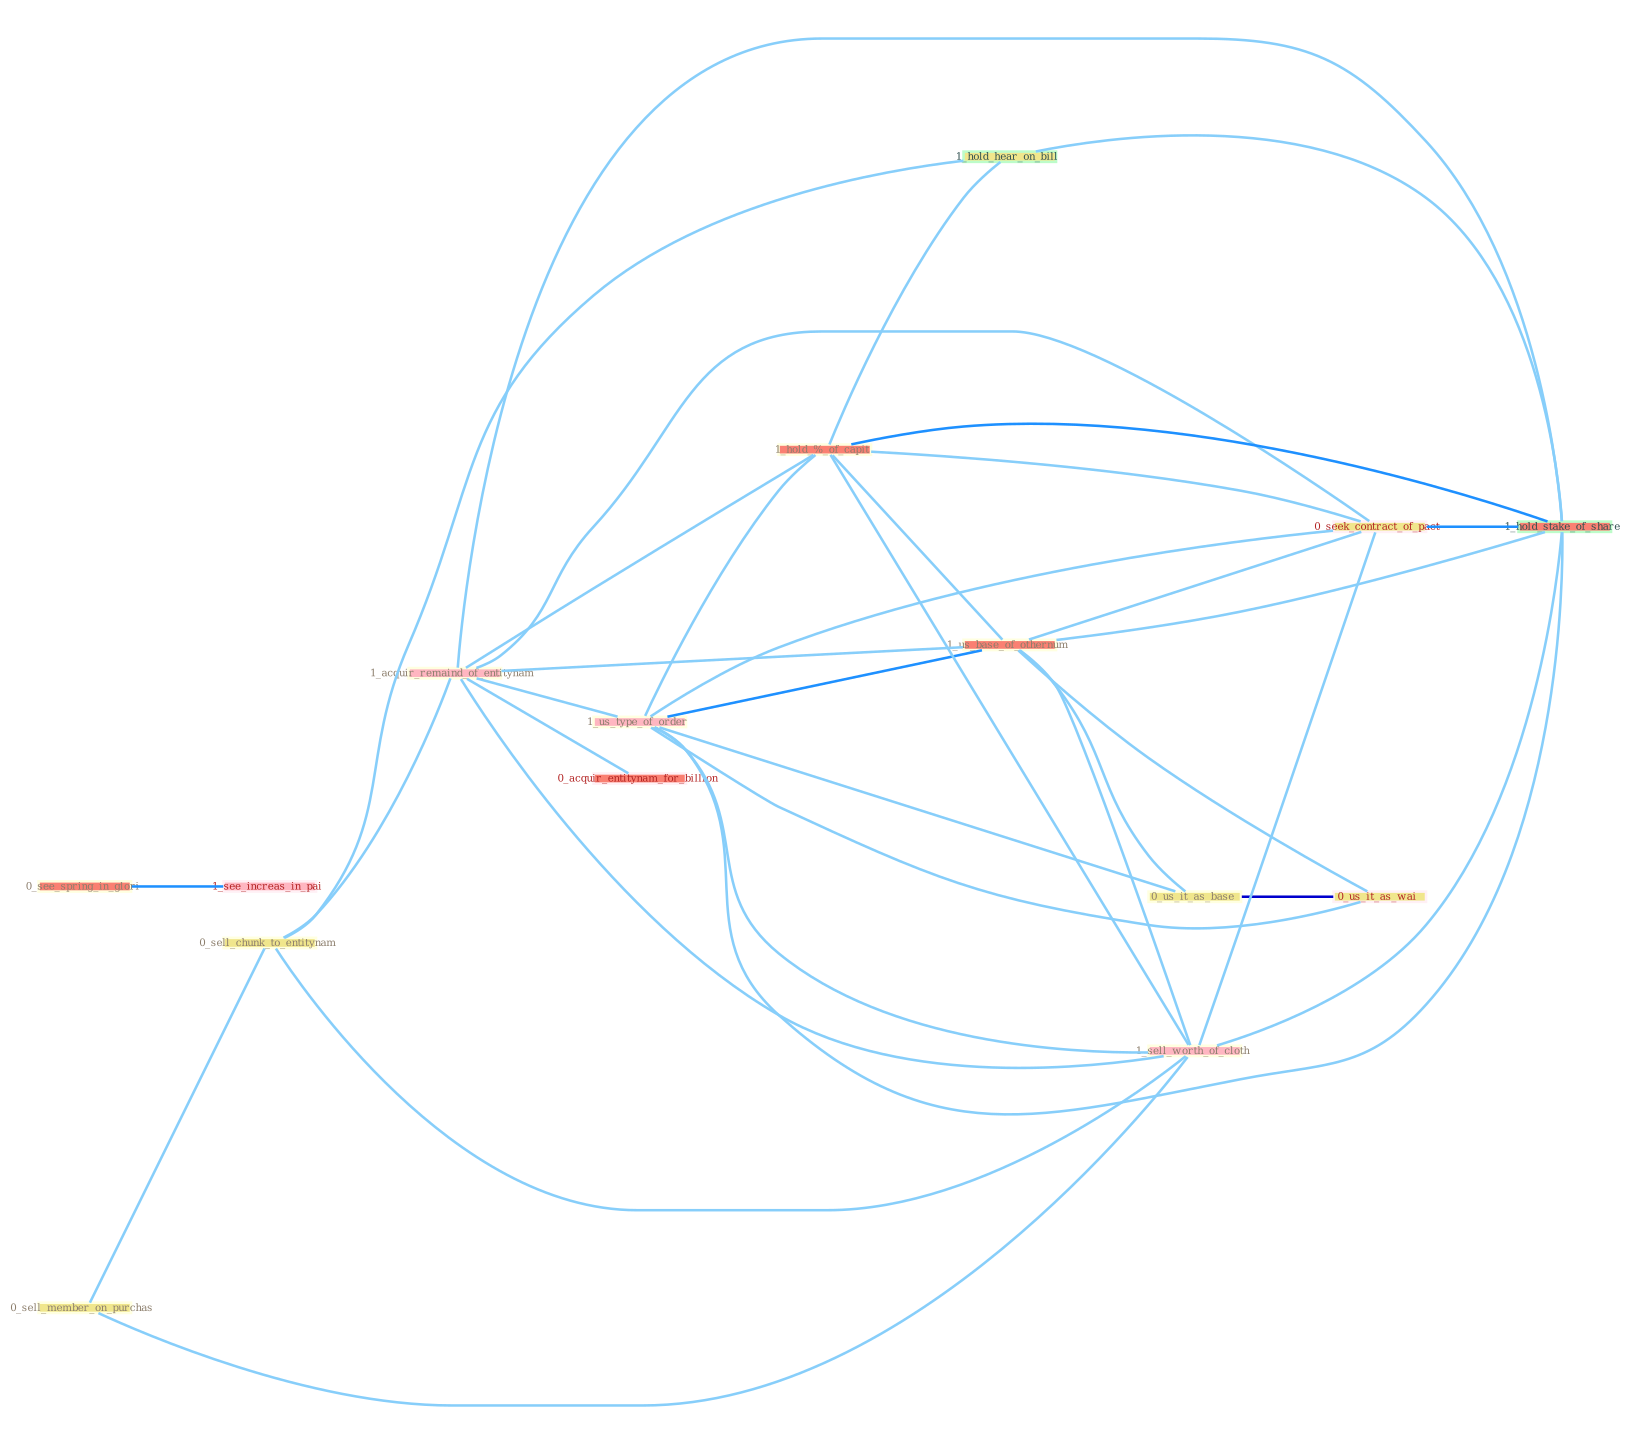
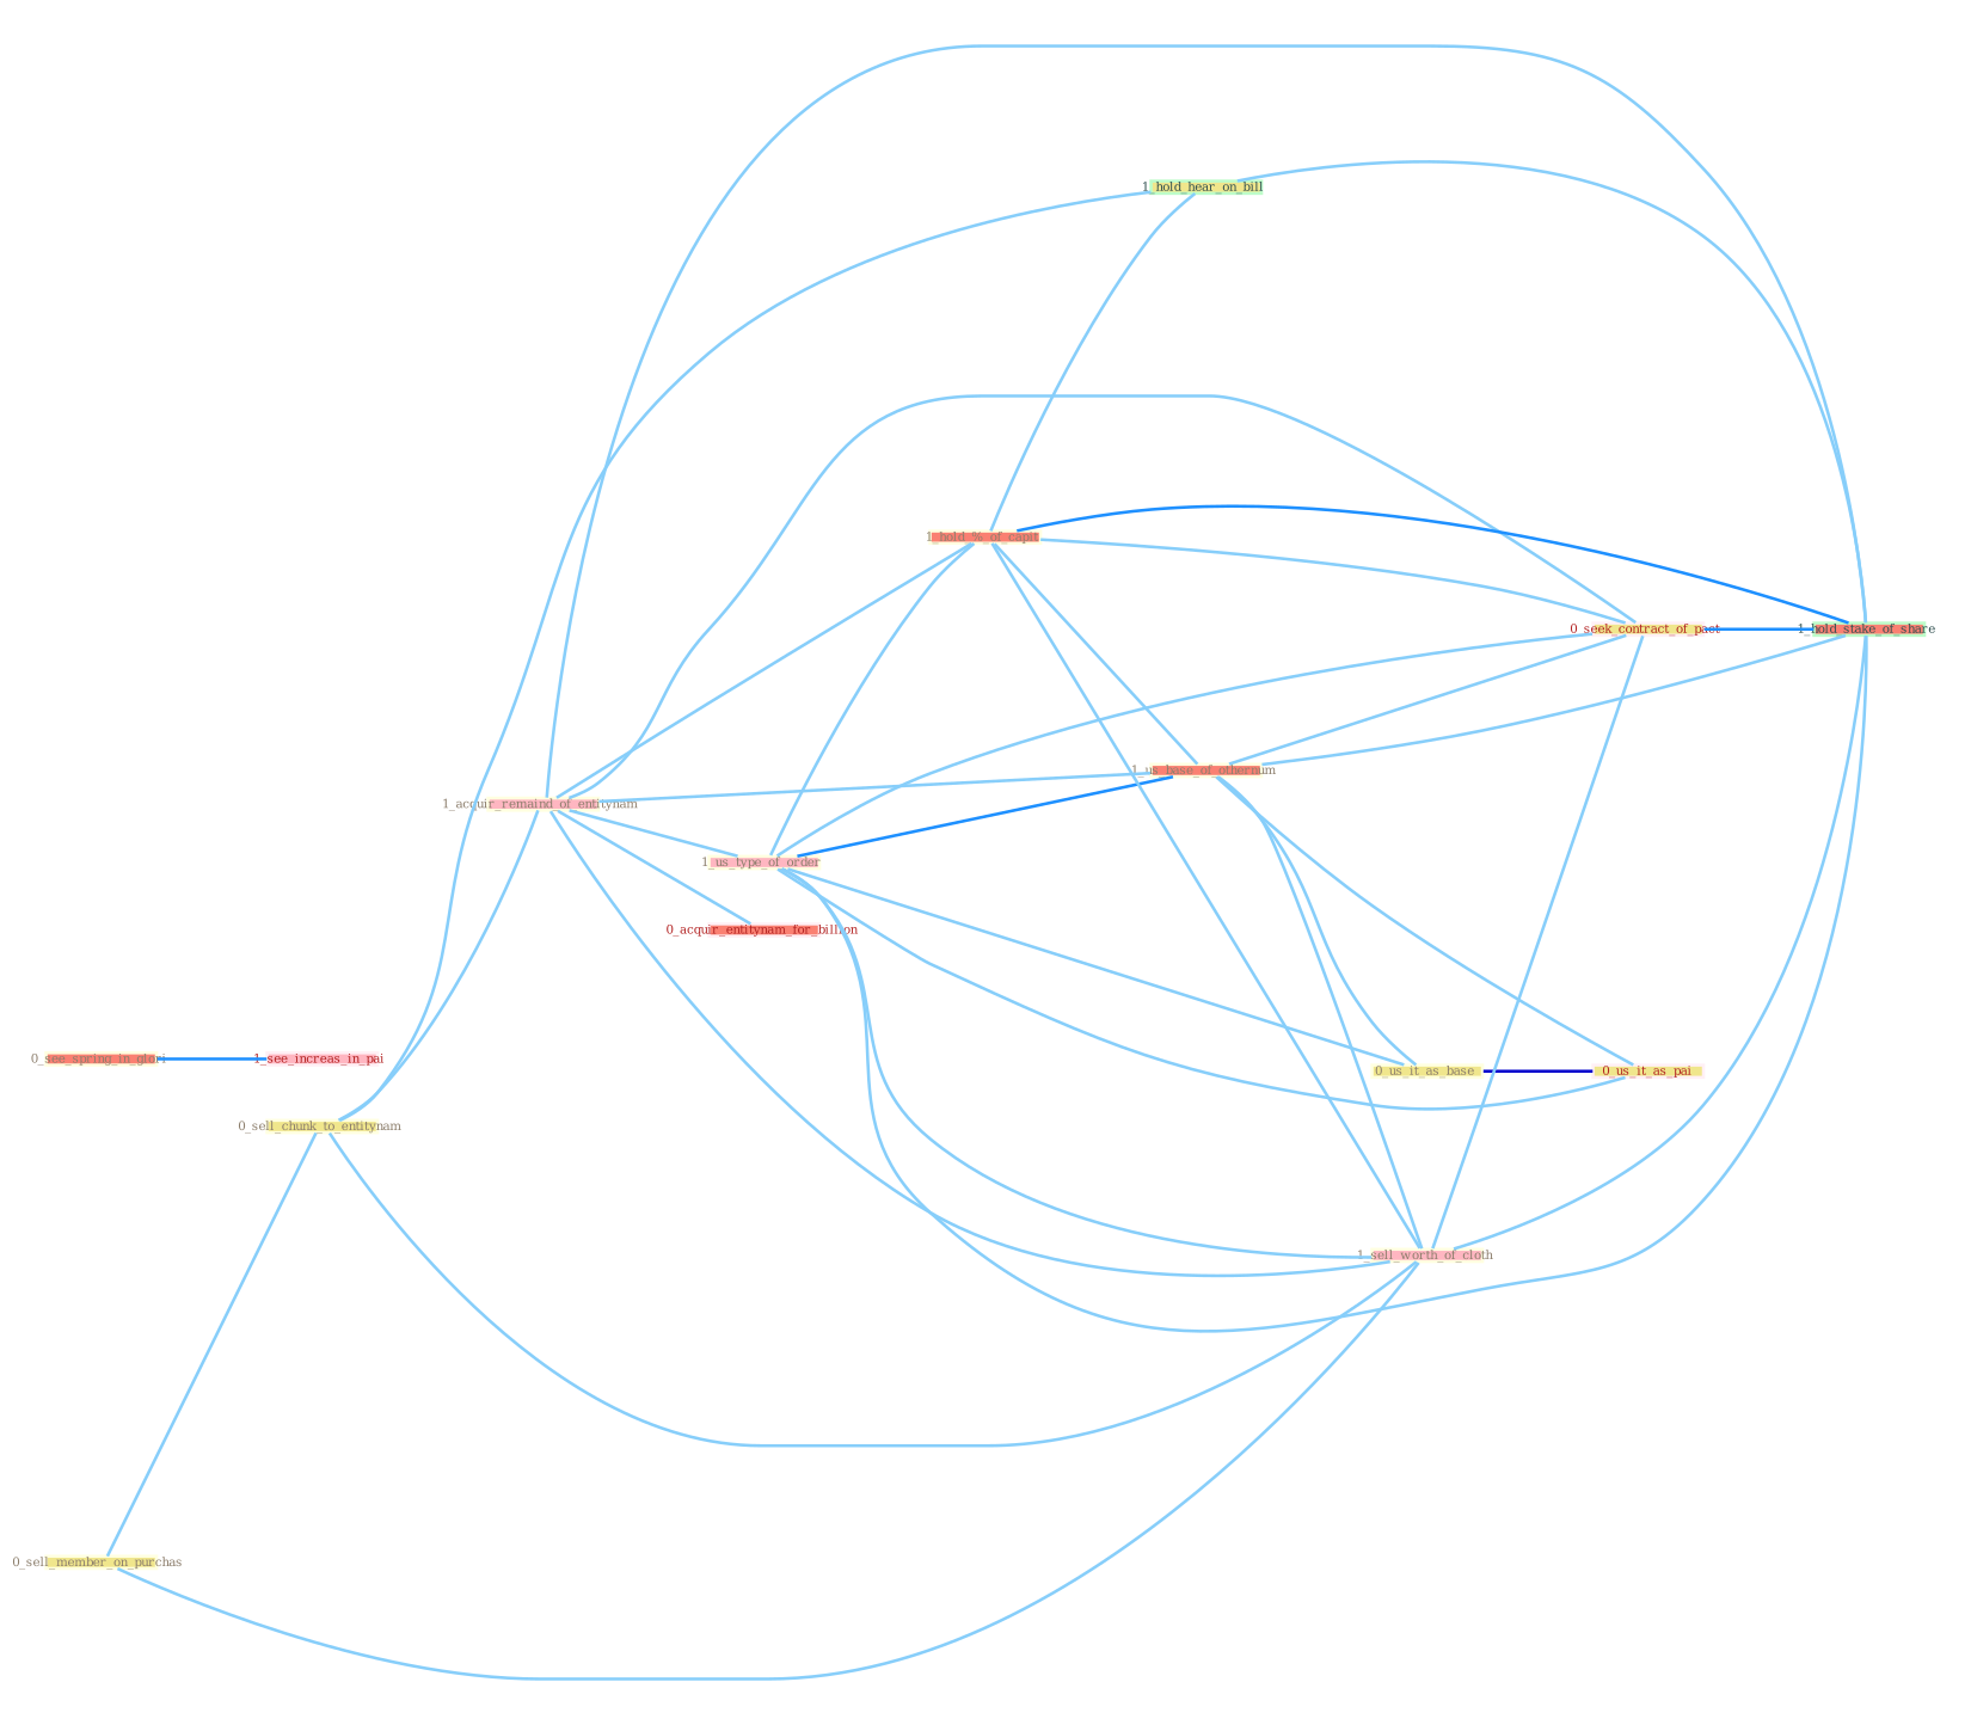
  graph {
    rankdir=LR
    node [color="#ffffe0" fillcolor=khaki fixedsize=true fontcolor="#8b7d6b" fontsize=4 shape=polygon style=filled]
    edge [color="#87cefa" w=1]
    "0_sell_member_on_purchas " [height=.06 width=.5]
    "0_sell_chunk_to_entitynam " [height=.06 width=.5]
    "1_acquir_remaind_of_entitynam " [fillcolor=lightpink height=.06 width=.5]
    "0_see_spring_in_glori " [fillcolor=salmon height=.06 width=.5]
    "1_us_type_of_order " [fillcolor=lightpink height=.06 width=.5]
    "1_hold_%_of_capit " [fillcolor=salmon height=.06 width=.5]
    "1_us_base_of_othernum " [fillcolor=salmon height=.06 width=.5]
    "0_us_it_as_base " [height=.06 width=.5]
    "1_sell_worth_of_cloth " [fillcolor=lightpink height=.06 width=.5]
    "0_seek_contract_of_pact " [color="#fff0f5" fontcolor="#b22222" height=.06 width=.5]
-   "0_us_it_as_wai " [color="#fff0f5" fontcolor="#b22222" height=.06 width=.5]
+   "0_us_it_as_wai " [color="#fff0f5" fontcolor="#b22222" height=.06 width=.5 label="0_us_it_as_pai"]
    "0_acquir_entitynam_for_billion " [color="#fff0f5" fillcolor=salmon fontcolor="#b22222" height=.06 width=.5]
    "1_see_increas_in_pai " [color="#fff0f5" fillcolor=lightpink fontcolor="#b22222" height=.06 width=.5]
    "1_hold_hear_on_bill " [color="#BDFCC9" fontcolor="#2f4f4f" height=.06 width=.5]
    "1_hold_stake_of_share " [color="#BDFCC9" fillcolor=salmon fontcolor="#2f4f4f" height=.06 width=.5]
    subgraph sub_1 {
      "0_sell_member_on_purchas "
      "0_sell_chunk_to_entitynam "
      "1_acquir_remaind_of_entitynam "
      "0_see_spring_in_glori "
      "1_us_type_of_order "
      "1_hold_%_of_capit "
      "1_us_base_of_othernum "
      "0_us_it_as_base "
      "1_sell_worth_of_cloth "
    }
    subgraph sub_2 {
      "0_seek_contract_of_pact "
      "0_us_it_as_wai "
      "0_acquir_entitynam_for_billion "
      "1_see_increas_in_pai "
    }
    "0_sell_member_on_purchas " -- "0_sell_chunk_to_entitynam "
    "0_sell_member_on_purchas " -- "1_sell_worth_of_cloth "
    "0_sell_chunk_to_entitynam " -- "1_acquir_remaind_of_entitynam "
    "0_sell_chunk_to_entitynam " -- "1_sell_worth_of_cloth "
    "0_sell_chunk_to_entitynam " -- "1_hold_hear_on_bill "
    "1_acquir_remaind_of_entitynam " -- "1_us_type_of_order "
    "1_acquir_remaind_of_entitynam " -- "1_hold_%_of_capit "
    "1_acquir_remaind_of_entitynam " -- "1_us_base_of_othernum "
    "1_acquir_remaind_of_entitynam " -- "1_sell_worth_of_cloth "
    "1_acquir_remaind_of_entitynam " -- "0_seek_contract_of_pact "
    "1_acquir_remaind_of_entitynam " -- "0_acquir_entitynam_for_billion "
    "1_acquir_remaind_of_entitynam " -- "1_hold_stake_of_share "
    "0_see_spring_in_glori " -- "1_see_increas_in_pai " [color="#1e90ff" w=2]
    "1_us_type_of_order " -- "1_hold_%_of_capit "
    "1_us_type_of_order " -- "1_us_base_of_othernum " [color="#1e90ff" w=2]
    "1_us_type_of_order " -- "0_us_it_as_base "
    "1_us_type_of_order " -- "1_sell_worth_of_cloth "
    "1_us_type_of_order " -- "0_seek_contract_of_pact "
    "1_us_type_of_order " -- "0_us_it_as_wai "
    "1_us_type_of_order " -- "1_hold_stake_of_share "
    "1_hold_%_of_capit " -- "1_us_base_of_othernum "
    "1_hold_%_of_capit " -- "1_sell_worth_of_cloth "
    "1_hold_%_of_capit " -- "0_seek_contract_of_pact "
    "1_hold_%_of_capit " -- "1_hold_hear_on_bill "
    "1_hold_%_of_capit " -- "1_hold_stake_of_share " [color="#1e90ff" w=2]
    "1_us_base_of_othernum " -- "0_us_it_as_base "
    "1_us_base_of_othernum " -- "1_sell_worth_of_cloth "
    "1_us_base_of_othernum " -- "0_seek_contract_of_pact "
    "1_us_base_of_othernum " -- "0_us_it_as_wai "
    "1_us_base_of_othernum " -- "1_hold_stake_of_share "
    "0_us_it_as_base " -- "0_us_it_as_wai " [color="#0000cd" w=3]
    "1_sell_worth_of_cloth " -- "0_seek_contract_of_pact "
    "1_sell_worth_of_cloth " -- "1_hold_stake_of_share "
    "0_seek_contract_of_pact " -- "1_hold_stake_of_share " [color="#1e90ff"]
    "1_hold_hear_on_bill " -- "1_hold_stake_of_share "
  }
